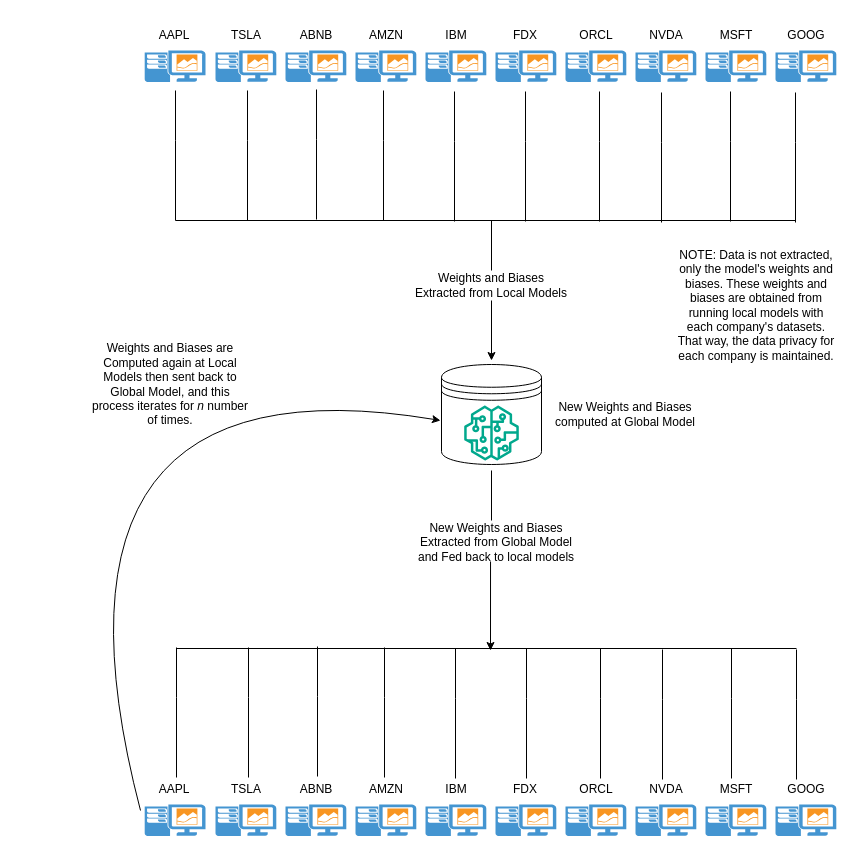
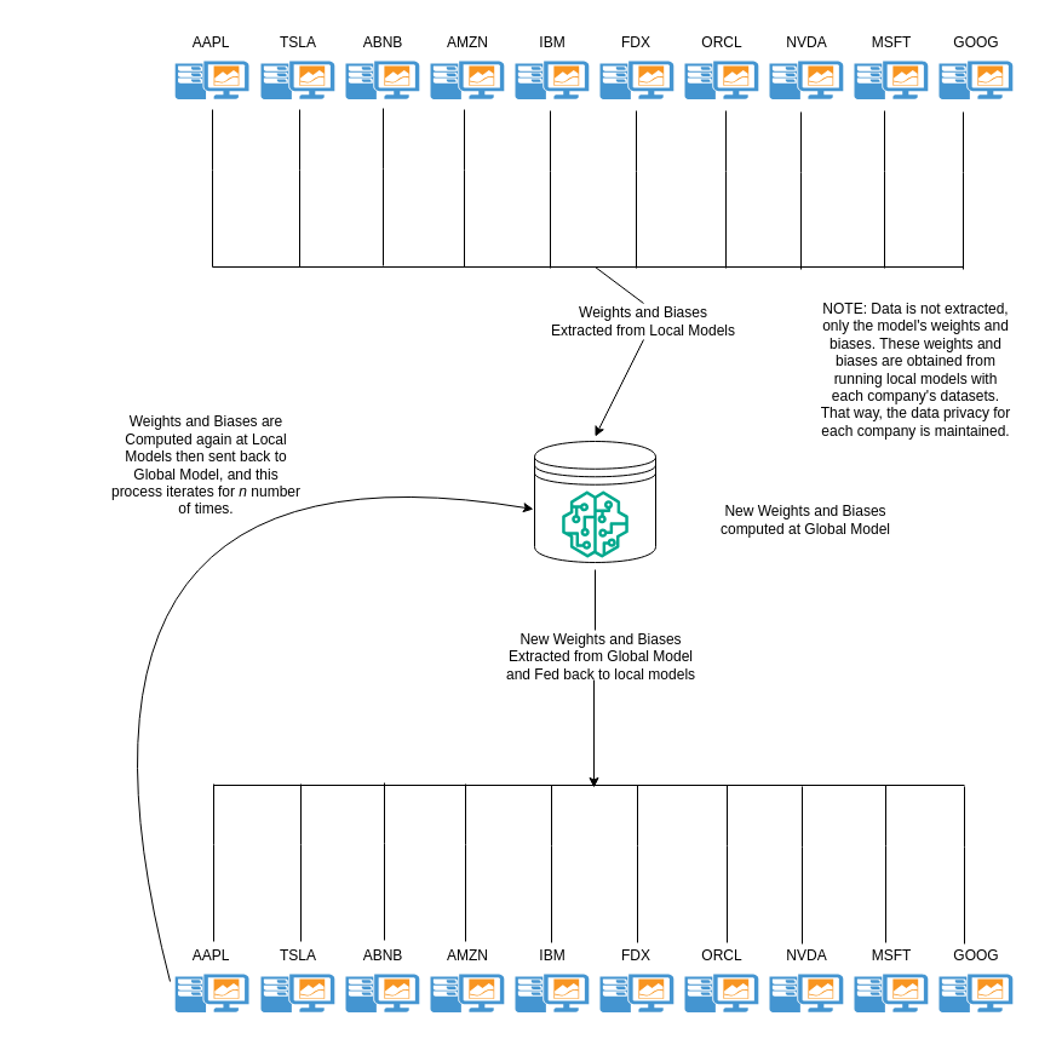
  <mxCell id="0" />
  <mxCell id="1" parent="0" />
  <mxCell id="2" value="" style="shadow=0;dashed=0;html=1;strokeColor=none;fillColor=#4495D1;labelPosition=center;verticalLabelPosition=bottom;verticalAlign=top;align=center;outlineConnect=0;shape=mxgraph.veeam.one_client;" vertex="1" parent="1"><mxGeometry x="215" y="50" width="60.8" height="31.6" as="geometry" /></mxCell>
  <mxCell id="3" value="" style="shadow=0;dashed=0;html=1;strokeColor=none;fillColor=#4495D1;labelPosition=center;verticalLabelPosition=bottom;verticalAlign=top;align=center;outlineConnect=0;shape=mxgraph.veeam.one_client;" vertex="1" parent="1"><mxGeometry x="285" y="50" width="60.8" height="31.6" as="geometry" /></mxCell>
  <mxCell id="4" value="" style="shadow=0;dashed=0;html=1;strokeColor=none;fillColor=#4495D1;labelPosition=center;verticalLabelPosition=bottom;verticalAlign=top;align=center;outlineConnect=0;shape=mxgraph.veeam.one_client;" vertex="1" parent="1"><mxGeometry x="355" y="50" width="60.8" height="31.6" as="geometry" /></mxCell>
  <mxCell id="5" value="" style="shadow=0;dashed=0;html=1;strokeColor=none;fillColor=#4495D1;labelPosition=center;verticalLabelPosition=bottom;verticalAlign=top;align=center;outlineConnect=0;shape=mxgraph.veeam.one_client;" vertex="1" parent="1"><mxGeometry x="425" y="50" width="60.8" height="31.6" as="geometry" /></mxCell>
  <mxCell id="6" value="" style="shadow=0;dashed=0;html=1;strokeColor=none;fillColor=#4495D1;labelPosition=center;verticalLabelPosition=bottom;verticalAlign=top;align=center;outlineConnect=0;shape=mxgraph.veeam.one_client;" vertex="1" parent="1"><mxGeometry x="495" y="50" width="60.8" height="31.6" as="geometry" /></mxCell>
  <mxCell id="7" value="" style="shadow=0;dashed=0;html=1;strokeColor=none;fillColor=#4495D1;labelPosition=center;verticalLabelPosition=bottom;verticalAlign=top;align=center;outlineConnect=0;shape=mxgraph.veeam.one_client;" vertex="1" parent="1"><mxGeometry x="565" y="50" width="60.8" height="31.6" as="geometry" /></mxCell>
  <mxCell id="8" value="" style="shadow=0;dashed=0;html=1;strokeColor=none;fillColor=#4495D1;labelPosition=center;verticalLabelPosition=bottom;verticalAlign=top;align=center;outlineConnect=0;shape=mxgraph.veeam.one_client;" vertex="1" parent="1"><mxGeometry x="635" y="50" width="60.8" height="31.6" as="geometry" /></mxCell>
  <mxCell id="9" value="" style="shadow=0;dashed=0;html=1;strokeColor=none;fillColor=#4495D1;labelPosition=center;verticalLabelPosition=bottom;verticalAlign=top;align=center;outlineConnect=0;shape=mxgraph.veeam.one_client;" vertex="1" parent="1"><mxGeometry x="705" y="50" width="60.8" height="31.6" as="geometry" /></mxCell>
  <mxCell id="10" value="" style="shadow=0;dashed=0;html=1;strokeColor=none;fillColor=#4495D1;labelPosition=center;verticalLabelPosition=bottom;verticalAlign=top;align=center;outlineConnect=0;shape=mxgraph.veeam.one_client;" vertex="1" parent="1"><mxGeometry x="144.2" y="50" width="60.8" height="31.6" as="geometry" /></mxCell>
  <mxCell id="11" value="" style="shadow=0;dashed=0;html=1;strokeColor=none;fillColor=#4495D1;labelPosition=center;verticalLabelPosition=bottom;verticalAlign=top;align=center;outlineConnect=0;shape=mxgraph.veeam.one_client;" vertex="1" parent="1"><mxGeometry x="775" y="50" width="60.8" height="31.6" as="geometry" /></mxCell>
  <mxCell id="12" value="AAPL&lt;span style=&quot;color: rgba(0, 0, 0, 0); font-family: monospace; font-size: 0px; text-align: start; text-wrap: nowrap;&quot;&gt;%3CmxGraphModel%3E%3Croot%3E%3CmxCell%20id%3D%220%22%2F%3E%3CmxCell%20id%3D%221%22%20parent%3D%220%22%2F%3E%3CmxCell%20id%3D%222%22%20value%3D%22%22%20style%3D%22shadow%3D0%3Bdashed%3D0%3Bhtml%3D1%3BstrokeColor%3Dnone%3BfillColor%3D%234495D1%3BlabelPosition%3Dcenter%3BverticalLabelPosition%3Dbottom%3BverticalAlign%3Dtop%3Balign%3Dcenter%3BoutlineConnect%3D0%3Bshape%3Dmxgraph.veeam.one_client%3B%22%20vertex%3D%221%22%20parent%3D%221%22%3E%3CmxGeometry%20x%3D%22120%22%20y%3D%22110%22%20width%3D%2260.8%22%20height%3D%2231.6%22%20as%3D%22geometry%22%2F%3E%3C%2FmxCell%3E%3C%2Froot%3E%3C%2FmxGraphModel%3E&lt;/span&gt;" style="text;strokeColor=none;align=center;fillColor=none;html=1;verticalAlign=middle;whiteSpace=wrap;rounded=0;" vertex="1" parent="1"><mxGeometry x="144.2" y="20" width="60" height="30" as="geometry" /></mxCell>
  <mxCell id="13" value="TSLA" style="text;strokeColor=none;align=center;fillColor=none;html=1;verticalAlign=middle;whiteSpace=wrap;rounded=0;" vertex="1" parent="1"><mxGeometry x="215.8" y="20" width="60" height="30" as="geometry" /></mxCell>
  <mxCell id="14" value="ABNB" style="text;strokeColor=none;align=center;fillColor=none;html=1;verticalAlign=middle;whiteSpace=wrap;rounded=0;" vertex="1" parent="1"><mxGeometry x="285.8" y="20" width="60" height="30" as="geometry" /></mxCell>
  <mxCell id="15" value="AMZN" style="text;strokeColor=none;align=center;fillColor=none;html=1;verticalAlign=middle;whiteSpace=wrap;rounded=0;" vertex="1" parent="1"><mxGeometry x="355.8" y="20" width="60" height="30" as="geometry" /></mxCell>
  <mxCell id="16" value="IBM" style="text;strokeColor=none;align=center;fillColor=none;html=1;verticalAlign=middle;whiteSpace=wrap;rounded=0;" vertex="1" parent="1"><mxGeometry x="425.8" y="20" width="60" height="30" as="geometry" /></mxCell>
  <mxCell id="17" value="FDX" style="text;strokeColor=none;align=center;fillColor=none;html=1;verticalAlign=middle;whiteSpace=wrap;rounded=0;" vertex="1" parent="1"><mxGeometry x="495" y="20" width="60" height="30" as="geometry" /></mxCell>
  <mxCell id="18" value="ORCL" style="text;strokeColor=none;align=center;fillColor=none;html=1;verticalAlign=middle;whiteSpace=wrap;rounded=0;" vertex="1" parent="1"><mxGeometry x="565.8" y="20" width="60" height="30" as="geometry" /></mxCell>
  <mxCell id="19" value="NVDA" style="text;strokeColor=none;align=center;fillColor=none;html=1;verticalAlign=middle;whiteSpace=wrap;rounded=0;" vertex="1" parent="1"><mxGeometry x="635.8" y="20" width="60" height="30" as="geometry" /></mxCell>
  <mxCell id="20" value="MSFT" style="text;strokeColor=none;align=center;fillColor=none;html=1;verticalAlign=middle;whiteSpace=wrap;rounded=0;" vertex="1" parent="1"><mxGeometry x="705.8" y="20" width="60" height="30" as="geometry" /></mxCell>
  <mxCell id="21" value="GOOG" style="text;strokeColor=none;align=center;fillColor=none;html=1;verticalAlign=middle;whiteSpace=wrap;rounded=0;" vertex="1" parent="1"><mxGeometry x="775.8" y="20" width="60" height="30" as="geometry" /></mxCell>
  <mxCell id="22" value="" style="endArrow=none;html=1;rounded=0;" edge="1" parent="1"><mxGeometry width="50" height="50" relative="1" as="geometry"><mxPoint x="175" y="220" as="sourcePoint" /><mxPoint x="175" y="90" as="targetPoint" /><Array as="points"><mxPoint x="175" y="140" /></Array></mxGeometry></mxCell>
  <mxCell id="23" value="" style="endArrow=none;html=1;rounded=0;" edge="1" parent="1"><mxGeometry width="50" height="50" relative="1" as="geometry"><mxPoint x="247" y="220" as="sourcePoint" /><mxPoint x="247" y="90" as="targetPoint" /><Array as="points"><mxPoint x="247" y="140" /></Array></mxGeometry></mxCell>
  <mxCell id="24" value="" style="endArrow=none;html=1;rounded=0;" edge="1" parent="1"><mxGeometry width="50" height="50" relative="1" as="geometry"><mxPoint x="316" y="219" as="sourcePoint" /><mxPoint x="316" y="89" as="targetPoint" /><Array as="points"><mxPoint x="316" y="139" /></Array></mxGeometry></mxCell>
  <mxCell id="25" value="" style="endArrow=none;html=1;rounded=0;" edge="1" parent="1"><mxGeometry width="50" height="50" relative="1" as="geometry"><mxPoint x="383" y="220" as="sourcePoint" /><mxPoint x="383" y="90" as="targetPoint" /><Array as="points"><mxPoint x="383" y="140" /></Array></mxGeometry></mxCell>
  <mxCell id="26" value="" style="endArrow=none;html=1;rounded=0;" edge="1" parent="1"><mxGeometry width="50" height="50" relative="1" as="geometry"><mxPoint x="454" y="221" as="sourcePoint" /><mxPoint x="454" y="91" as="targetPoint" /><Array as="points"><mxPoint x="454" y="141" /></Array></mxGeometry></mxCell>
  <mxCell id="27" value="" style="endArrow=none;html=1;rounded=0;" edge="1" parent="1"><mxGeometry width="50" height="50" relative="1" as="geometry"><mxPoint x="525" y="221" as="sourcePoint" /><mxPoint x="525" y="91" as="targetPoint" /><Array as="points"><mxPoint x="525" y="141" /></Array></mxGeometry></mxCell>
  <mxCell id="28" value="" style="endArrow=none;html=1;rounded=0;" edge="1" parent="1"><mxGeometry width="50" height="50" relative="1" as="geometry"><mxPoint x="599" y="221" as="sourcePoint" /><mxPoint x="599" y="91" as="targetPoint" /><Array as="points"><mxPoint x="599" y="141" /></Array></mxGeometry></mxCell>
  <mxCell id="29" value="" style="endArrow=none;html=1;rounded=0;" edge="1" parent="1"><mxGeometry width="50" height="50" relative="1" as="geometry"><mxPoint x="661" y="222" as="sourcePoint" /><mxPoint x="661" y="92" as="targetPoint" /><Array as="points"><mxPoint x="661" y="142" /></Array></mxGeometry></mxCell>
  <mxCell id="30" value="" style="endArrow=none;html=1;rounded=0;" edge="1" parent="1"><mxGeometry width="50" height="50" relative="1" as="geometry"><mxPoint x="730" y="221" as="sourcePoint" /><mxPoint x="730" y="91" as="targetPoint" /><Array as="points"><mxPoint x="730" y="141" /></Array></mxGeometry></mxCell>
  <mxCell id="31" value="" style="endArrow=none;html=1;rounded=0;" edge="1" parent="1"><mxGeometry width="50" height="50" relative="1" as="geometry"><mxPoint x="795" y="222" as="sourcePoint" /><mxPoint x="795" y="92" as="targetPoint" /><Array as="points"><mxPoint x="795" y="142" /></Array></mxGeometry></mxCell>
  <mxCell id="32" value="" style="endArrow=none;html=1;rounded=0;" edge="1" parent="1"><mxGeometry width="50" height="50" relative="1" as="geometry"><mxPoint x="175" y="220" as="sourcePoint" /><mxPoint x="795" y="220" as="targetPoint" /></mxGeometry></mxCell>
- <mxCell id="33" value="Weights and Biases Extracted from Local Models" style="text;strokeColor=none;align=center;fillColor=none;html=1;verticalAlign=middle;whiteSpace=wrap;rounded=0;" vertex="1" parent="1"><mxGeometry x="411" y="270" width="160" height="30" as="geometry" /></mxCell>
+ <mxCell id="33" value="Weights and Biases Extracted from Local Models" style="text;strokeColor=none;align=center;fillColor=none;html=1;verticalAlign=middle;whiteSpace=wrap;rounded=0;" vertex="1" parent="1"><mxGeometry x="451" y="250" width="160" height="30" as="geometry" /></mxCell>
  <mxCell id="34" value="" style="endArrow=none;html=1;rounded=0;exitX=0.5;exitY=0;exitDx=0;exitDy=0;" edge="1" parent="1" source="33"><mxGeometry width="50" height="50" relative="1" as="geometry"><mxPoint x="485" y="270" as="sourcePoint" /><mxPoint x="491" y="220" as="targetPoint" /></mxGeometry></mxCell>
  <mxCell id="35" value="" style="endArrow=classic;html=1;rounded=0;exitX=0.5;exitY=1;exitDx=0;exitDy=0;" edge="1" parent="1" source="33"><mxGeometry width="50" height="50" relative="1" as="geometry"><mxPoint x="485" y="540" as="sourcePoint" /><mxPoint x="491" y="360" as="targetPoint" /></mxGeometry></mxCell>
  <mxCell id="36" value="" style="shape=datastore;html=1;labelPosition=center;verticalLabelPosition=bottom;align=center;verticalAlign=top;" vertex="1" parent="1"><mxGeometry x="441" y="364" width="100" height="100" as="geometry" /></mxCell>
  <mxCell id="37" value="" style="sketch=0;outlineConnect=0;fontColor=#232F3E;gradientColor=none;fillColor=#01A88D;strokeColor=none;dashed=0;verticalLabelPosition=bottom;verticalAlign=top;align=center;html=1;fontSize=12;fontStyle=0;aspect=fixed;pointerEvents=1;shape=mxgraph.aws4.sagemaker_model;" vertex="1" parent="1"><mxGeometry x="463.5" y="405" width="55" height="55" as="geometry" /></mxCell>
- <mxCell id="38" value="New Weights and Biases computed at Global Model" style="text;strokeColor=none;align=center;fillColor=none;html=1;verticalAlign=middle;whiteSpace=wrap;rounded=0;" vertex="1" parent="1"><mxGeometry x="545" y="399" width="160" height="30" as="geometry" /></mxCell>
+ <mxCell id="38" value="New Weights and Biases computed at Global Model" style="text;strokeColor=none;align=center;fillColor=none;html=1;verticalAlign=middle;whiteSpace=wrap;rounded=0;" vertex="1" parent="1"><mxGeometry x="585" y="414" width="160" height="30" as="geometry" /></mxCell>
  <mxCell id="39" value="" style="endArrow=none;html=1;rounded=0;" edge="1" parent="1"><mxGeometry width="50" height="50" relative="1" as="geometry"><mxPoint x="491" y="520" as="sourcePoint" /><mxPoint x="491" y="470" as="targetPoint" /></mxGeometry></mxCell>
  <mxCell id="40" value="New Weights and Biases Extracted from Global Model and Fed back to local models" style="text;strokeColor=none;align=center;fillColor=none;html=1;verticalAlign=middle;whiteSpace=wrap;rounded=0;" vertex="1" parent="1"><mxGeometry x="415.8" y="527" width="160" height="30" as="geometry" /></mxCell>
  <mxCell id="41" value="" style="shadow=0;dashed=0;html=1;strokeColor=none;fillColor=#4495D1;labelPosition=center;verticalLabelPosition=bottom;verticalAlign=top;align=center;outlineConnect=0;shape=mxgraph.veeam.one_client;" vertex="1" parent="1"><mxGeometry x="215" y="804" width="60.8" height="31.6" as="geometry" /></mxCell>
  <mxCell id="42" value="" style="shadow=0;dashed=0;html=1;strokeColor=none;fillColor=#4495D1;labelPosition=center;verticalLabelPosition=bottom;verticalAlign=top;align=center;outlineConnect=0;shape=mxgraph.veeam.one_client;" vertex="1" parent="1"><mxGeometry x="285" y="804" width="60.8" height="31.6" as="geometry" /></mxCell>
  <mxCell id="43" value="" style="shadow=0;dashed=0;html=1;strokeColor=none;fillColor=#4495D1;labelPosition=center;verticalLabelPosition=bottom;verticalAlign=top;align=center;outlineConnect=0;shape=mxgraph.veeam.one_client;" vertex="1" parent="1"><mxGeometry x="355" y="804" width="60.8" height="31.6" as="geometry" /></mxCell>
  <mxCell id="44" value="" style="shadow=0;dashed=0;html=1;strokeColor=none;fillColor=#4495D1;labelPosition=center;verticalLabelPosition=bottom;verticalAlign=top;align=center;outlineConnect=0;shape=mxgraph.veeam.one_client;" vertex="1" parent="1"><mxGeometry x="425" y="804" width="60.8" height="31.6" as="geometry" /></mxCell>
  <mxCell id="45" value="" style="shadow=0;dashed=0;html=1;strokeColor=none;fillColor=#4495D1;labelPosition=center;verticalLabelPosition=bottom;verticalAlign=top;align=center;outlineConnect=0;shape=mxgraph.veeam.one_client;" vertex="1" parent="1"><mxGeometry x="495" y="804" width="60.8" height="31.6" as="geometry" /></mxCell>
  <mxCell id="46" value="" style="shadow=0;dashed=0;html=1;strokeColor=none;fillColor=#4495D1;labelPosition=center;verticalLabelPosition=bottom;verticalAlign=top;align=center;outlineConnect=0;shape=mxgraph.veeam.one_client;" vertex="1" parent="1"><mxGeometry x="565" y="804" width="60.8" height="31.6" as="geometry" /></mxCell>
  <mxCell id="47" value="" style="shadow=0;dashed=0;html=1;strokeColor=none;fillColor=#4495D1;labelPosition=center;verticalLabelPosition=bottom;verticalAlign=top;align=center;outlineConnect=0;shape=mxgraph.veeam.one_client;" vertex="1" parent="1"><mxGeometry x="635" y="804" width="60.8" height="31.6" as="geometry" /></mxCell>
  <mxCell id="48" value="" style="shadow=0;dashed=0;html=1;strokeColor=none;fillColor=#4495D1;labelPosition=center;verticalLabelPosition=bottom;verticalAlign=top;align=center;outlineConnect=0;shape=mxgraph.veeam.one_client;" vertex="1" parent="1"><mxGeometry x="705" y="804" width="60.8" height="31.6" as="geometry" /></mxCell>
  <mxCell id="49" value="" style="shadow=0;dashed=0;html=1;strokeColor=none;fillColor=#4495D1;labelPosition=center;verticalLabelPosition=bottom;verticalAlign=top;align=center;outlineConnect=0;shape=mxgraph.veeam.one_client;" vertex="1" parent="1"><mxGeometry x="144.2" y="804" width="60.8" height="31.6" as="geometry" /></mxCell>
  <mxCell id="50" value="" style="shadow=0;dashed=0;html=1;strokeColor=none;fillColor=#4495D1;labelPosition=center;verticalLabelPosition=bottom;verticalAlign=top;align=center;outlineConnect=0;shape=mxgraph.veeam.one_client;" vertex="1" parent="1"><mxGeometry x="775" y="804" width="60.8" height="31.6" as="geometry" /></mxCell>
  <mxCell id="51" value="AAPL&lt;span style=&quot;color: rgba(0, 0, 0, 0); font-family: monospace; font-size: 0px; text-align: start; text-wrap: nowrap;&quot;&gt;%3CmxGraphModel%3E%3Croot%3E%3CmxCell%20id%3D%220%22%2F%3E%3CmxCell%20id%3D%221%22%20parent%3D%220%22%2F%3E%3CmxCell%20id%3D%222%22%20value%3D%22%22%20style%3D%22shadow%3D0%3Bdashed%3D0%3Bhtml%3D1%3BstrokeColor%3Dnone%3BfillColor%3D%234495D1%3BlabelPosition%3Dcenter%3BverticalLabelPosition%3Dbottom%3BverticalAlign%3Dtop%3Balign%3Dcenter%3BoutlineConnect%3D0%3Bshape%3Dmxgraph.veeam.one_client%3B%22%20vertex%3D%221%22%20parent%3D%221%22%3E%3CmxGeometry%20x%3D%22120%22%20y%3D%22110%22%20width%3D%2260.8%22%20height%3D%2231.6%22%20as%3D%22geometry%22%2F%3E%3C%2FmxCell%3E%3C%2Froot%3E%3C%2FmxGraphModel%3E&lt;/span&gt;" style="text;strokeColor=none;align=center;fillColor=none;html=1;verticalAlign=middle;whiteSpace=wrap;rounded=0;" vertex="1" parent="1"><mxGeometry x="144.2" y="774" width="60" height="30" as="geometry" /></mxCell>
  <mxCell id="52" value="TSLA" style="text;strokeColor=none;align=center;fillColor=none;html=1;verticalAlign=middle;whiteSpace=wrap;rounded=0;" vertex="1" parent="1"><mxGeometry x="215.8" y="774" width="60" height="30" as="geometry" /></mxCell>
  <mxCell id="53" value="ABNB" style="text;strokeColor=none;align=center;fillColor=none;html=1;verticalAlign=middle;whiteSpace=wrap;rounded=0;" vertex="1" parent="1"><mxGeometry x="285.8" y="774" width="60" height="30" as="geometry" /></mxCell>
  <mxCell id="54" value="AMZN" style="text;strokeColor=none;align=center;fillColor=none;html=1;verticalAlign=middle;whiteSpace=wrap;rounded=0;" vertex="1" parent="1"><mxGeometry x="355.8" y="774" width="60" height="30" as="geometry" /></mxCell>
  <mxCell id="55" value="IBM" style="text;strokeColor=none;align=center;fillColor=none;html=1;verticalAlign=middle;whiteSpace=wrap;rounded=0;" vertex="1" parent="1"><mxGeometry x="425.8" y="774" width="60" height="30" as="geometry" /></mxCell>
  <mxCell id="56" value="FDX" style="text;strokeColor=none;align=center;fillColor=none;html=1;verticalAlign=middle;whiteSpace=wrap;rounded=0;" vertex="1" parent="1"><mxGeometry x="495" y="774" width="60" height="30" as="geometry" /></mxCell>
  <mxCell id="57" value="ORCL" style="text;strokeColor=none;align=center;fillColor=none;html=1;verticalAlign=middle;whiteSpace=wrap;rounded=0;" vertex="1" parent="1"><mxGeometry x="565.8" y="774" width="60" height="30" as="geometry" /></mxCell>
  <mxCell id="58" value="NVDA" style="text;strokeColor=none;align=center;fillColor=none;html=1;verticalAlign=middle;whiteSpace=wrap;rounded=0;" vertex="1" parent="1"><mxGeometry x="635.8" y="774" width="60" height="30" as="geometry" /></mxCell>
  <mxCell id="59" value="MSFT" style="text;strokeColor=none;align=center;fillColor=none;html=1;verticalAlign=middle;whiteSpace=wrap;rounded=0;" vertex="1" parent="1"><mxGeometry x="705.8" y="774" width="60" height="30" as="geometry" /></mxCell>
  <mxCell id="60" value="GOOG" style="text;strokeColor=none;align=center;fillColor=none;html=1;verticalAlign=middle;whiteSpace=wrap;rounded=0;" vertex="1" parent="1"><mxGeometry x="775.8" y="774" width="60" height="30" as="geometry" /></mxCell>
  <mxCell id="61" value="" style="endArrow=none;html=1;rounded=0;" edge="1" parent="1"><mxGeometry width="50" height="50" relative="1" as="geometry"><mxPoint x="176" y="777" as="sourcePoint" /><mxPoint x="176" y="647" as="targetPoint" /><Array as="points"><mxPoint x="176" y="697" /></Array></mxGeometry></mxCell>
  <mxCell id="62" value="" style="endArrow=none;html=1;rounded=0;" edge="1" parent="1"><mxGeometry width="50" height="50" relative="1" as="geometry"><mxPoint x="248" y="777" as="sourcePoint" /><mxPoint x="248" y="647" as="targetPoint" /><Array as="points"><mxPoint x="248" y="697" /></Array></mxGeometry></mxCell>
  <mxCell id="63" value="" style="endArrow=none;html=1;rounded=0;" edge="1" parent="1"><mxGeometry width="50" height="50" relative="1" as="geometry"><mxPoint x="317" y="776" as="sourcePoint" /><mxPoint x="317" y="646" as="targetPoint" /><Array as="points"><mxPoint x="317" y="696" /></Array></mxGeometry></mxCell>
  <mxCell id="64" value="" style="endArrow=none;html=1;rounded=0;" edge="1" parent="1"><mxGeometry width="50" height="50" relative="1" as="geometry"><mxPoint x="384" y="777" as="sourcePoint" /><mxPoint x="384" y="647" as="targetPoint" /><Array as="points"><mxPoint x="384" y="697" /></Array></mxGeometry></mxCell>
  <mxCell id="65" value="" style="endArrow=none;html=1;rounded=0;" edge="1" parent="1"><mxGeometry width="50" height="50" relative="1" as="geometry"><mxPoint x="455" y="778" as="sourcePoint" /><mxPoint x="455" y="648" as="targetPoint" /><Array as="points"><mxPoint x="455" y="698" /></Array></mxGeometry></mxCell>
  <mxCell id="66" value="" style="endArrow=none;html=1;rounded=0;" edge="1" parent="1"><mxGeometry width="50" height="50" relative="1" as="geometry"><mxPoint x="526" y="778" as="sourcePoint" /><mxPoint x="526" y="648" as="targetPoint" /><Array as="points"><mxPoint x="526" y="698" /></Array></mxGeometry></mxCell>
  <mxCell id="67" value="" style="endArrow=none;html=1;rounded=0;" edge="1" parent="1"><mxGeometry width="50" height="50" relative="1" as="geometry"><mxPoint x="600" y="778" as="sourcePoint" /><mxPoint x="600" y="648" as="targetPoint" /><Array as="points"><mxPoint x="600" y="698" /></Array></mxGeometry></mxCell>
  <mxCell id="68" value="" style="endArrow=none;html=1;rounded=0;" edge="1" parent="1"><mxGeometry width="50" height="50" relative="1" as="geometry"><mxPoint x="662" y="779" as="sourcePoint" /><mxPoint x="662" y="649" as="targetPoint" /><Array as="points"><mxPoint x="662" y="699" /></Array></mxGeometry></mxCell>
  <mxCell id="69" value="" style="endArrow=none;html=1;rounded=0;" edge="1" parent="1"><mxGeometry width="50" height="50" relative="1" as="geometry"><mxPoint x="731" y="778" as="sourcePoint" /><mxPoint x="731" y="648" as="targetPoint" /><Array as="points"><mxPoint x="731" y="698" /></Array></mxGeometry></mxCell>
  <mxCell id="70" value="" style="endArrow=none;html=1;rounded=0;" edge="1" parent="1"><mxGeometry width="50" height="50" relative="1" as="geometry"><mxPoint x="796" y="779" as="sourcePoint" /><mxPoint x="796" y="649" as="targetPoint" /><Array as="points"><mxPoint x="796" y="699" /></Array></mxGeometry></mxCell>
  <mxCell id="71" value="" style="endArrow=none;html=1;rounded=0;" edge="1" parent="1"><mxGeometry width="50" height="50" relative="1" as="geometry"><mxPoint x="176" y="648" as="sourcePoint" /><mxPoint x="796" y="648" as="targetPoint" /></mxGeometry></mxCell>
  <mxCell id="72" value="" style="endArrow=classic;html=1;rounded=0;exitX=0.464;exitY=1.133;exitDx=0;exitDy=0;exitPerimeter=0;" edge="1" parent="1" source="40"><mxGeometry width="50" height="50" relative="1" as="geometry"><mxPoint x="485" y="540" as="sourcePoint" /><mxPoint x="490" y="650" as="targetPoint" /></mxGeometry></mxCell>
  <mxCell id="73" value="" style="curved=1;endArrow=classic;html=1;rounded=0;" edge="1" parent="1"><mxGeometry width="50" height="50" relative="1" as="geometry"><mxPoint x="140" y="810" as="sourcePoint" /><mxPoint x="440" y="420" as="targetPoint" /><Array as="points"><mxPoint x="20" y="350" /></Array></mxGeometry></mxCell>
  <mxCell id="74" value="Weights and Biases are Computed again at Local Models then sent back to Global Model, and this process iterates for &lt;i&gt;n&lt;/i&gt; number of times." style="text;strokeColor=none;align=center;fillColor=none;html=1;verticalAlign=middle;whiteSpace=wrap;rounded=0;" vertex="1" parent="1"><mxGeometry x="90" y="369" width="160" height="30" as="geometry" /></mxCell>
  <mxCell id="75" value="NOTE: Data is not extracted, only the model's weights and biases. These weights and biases are obtained from running local models with each company's datasets. That way, the data privacy for each company is maintained." style="text;strokeColor=none;align=center;fillColor=none;html=1;verticalAlign=middle;whiteSpace=wrap;rounded=0;" vertex="1" parent="1"><mxGeometry x="675.8" y="290" width="160" height="30" as="geometry" /></mxCell>
